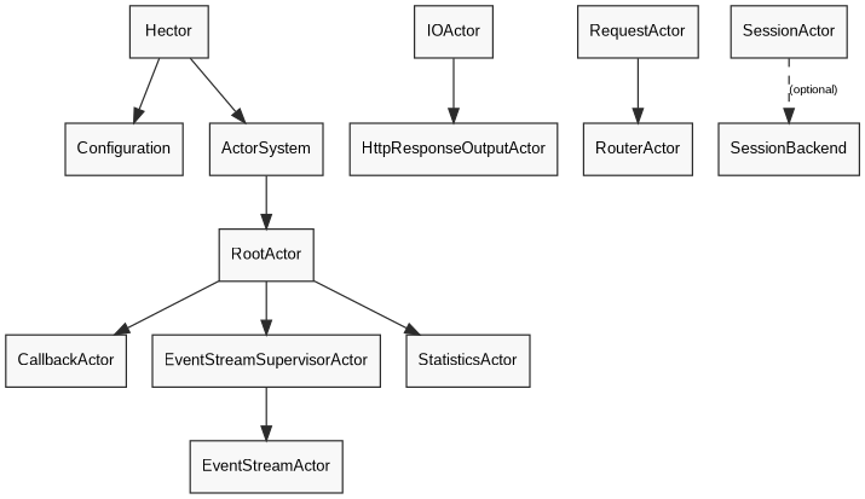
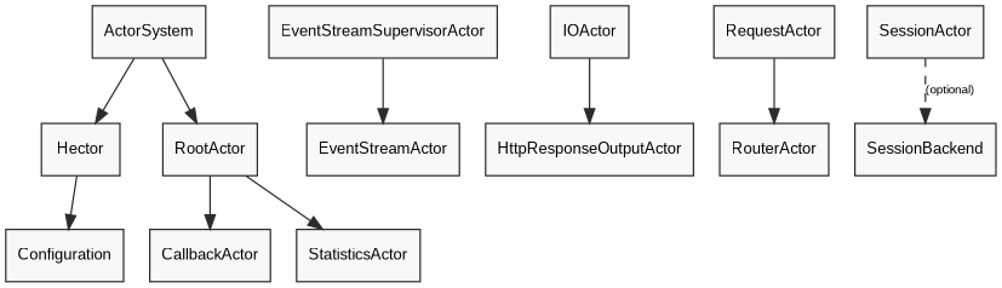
  digraph {
    node [color="#2b2b2b" fillcolor="#f8f8f8" fontname=Arial fontsize=11 shape=box style=filled]
    edge [color="#2b2b2b" fontname=Arial fontsize=8]
    n1 [label=Hector]
    n2 [label=Configuration]
    n3 [label=ActorSystem]
    n4 [label=RootActor]
    n5 [label=CallbackActor]
    n6 [label=EventStreamSupervisorActor]
    n7 [label=StatisticsActor]
    n8 [label=EventStreamActor]
    n9 [label=IOActor]
    n10 [label=HttpResponseOutputActor]
    n11 [label=RequestActor]
    n12 [label=RouterActor]
    n13 [label=SessionActor]
    n14 [label=SessionBackend]
    n1 -> n2
-   n1 -> n3
+   n3 -> n1
    n3 -> n4
    n4 -> n5
-   n4 -> n6
    n4 -> n7
    n6 -> n8
    n9 -> n10
    n11 -> n12
    n13 -> n14 [label="(optional)" style=dashed]
  }
